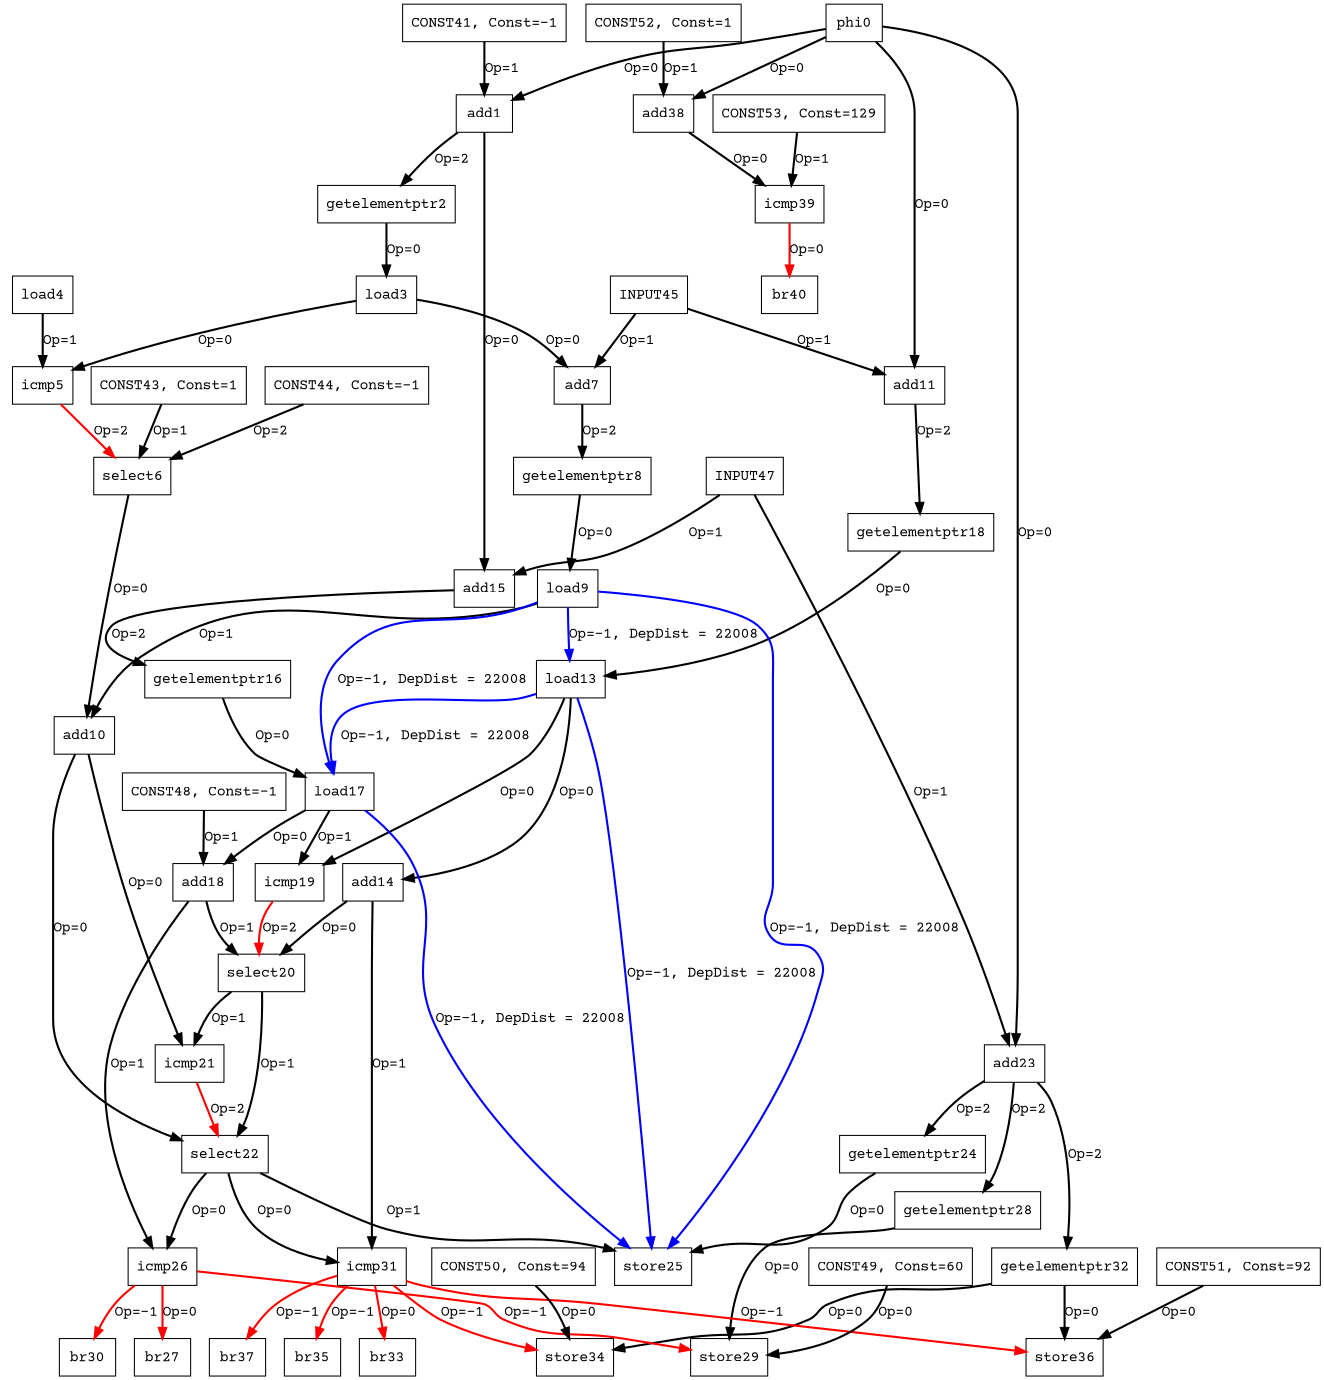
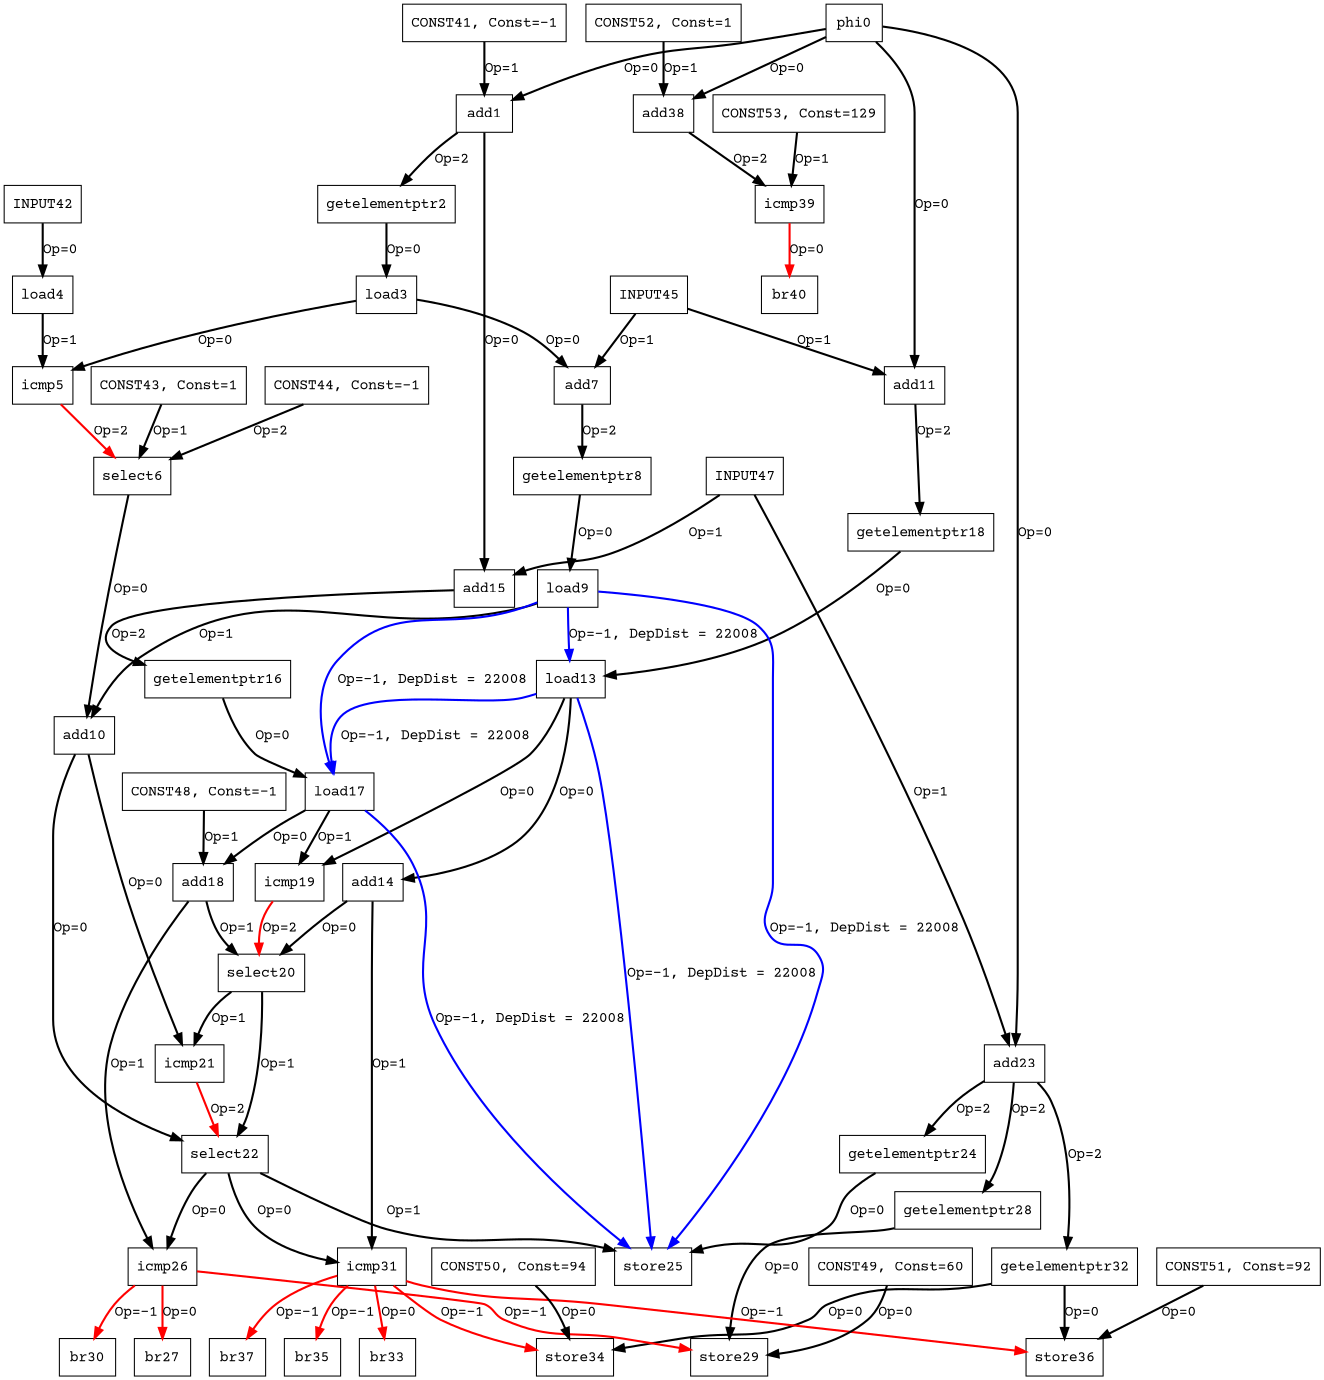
  digraph {
    fontname="Courier Prime"
    node [color=black fontname="Courier Prime" shape=box]
    edge [color=black fontname="Courier Prime" style=bold]
    n1 [label=phi0]
    n2 [label=add1]
    n3 [label=add11]
    n4 [label=add23]
    n5 [label=add38]
    n6 [label=getelementptr2]
    n7 [label=add15]
    n8 [label=getelementptr18]
    n9 [label=getelementptr24]
    n10 [label=getelementptr28]
    n11 [label=getelementptr32]
    n12 [label=icmp39]
    n13 [label=load3]
    n14 [label=add7]
    n15 [label=getelementptr8]
    n16 [label=getelementptr16]
    n17 [label=icmp5]
    n18 [label=select6]
    n19 [label=load4]
    n20 [label=add10]
    n21 [label=icmp21]
    n22 [label=select22]
    n23 [label=load9]
    n24 [label=load13]
    n25 [label=load17]
    n26 [label=store25]
    n27 [label=add14]
    n28 [label=icmp19]
    n29 [label=add18]
    n30 [label=icmp31]
    n31 [label=icmp26]
    n32 [label=select20]
    n33 [label=br33]
    n34 [label=store34]
    n35 [label=br35]
    n36 [label=store36]
    n37 [label=br37]
    n38 [label=br27]
    n39 [label=store29]
    n40 [label=br30]
    n41 [label=br40]
    n42 [label="CONST41, Const=-1"]
+   n43 [label=INPUT42]
    n44 [label="CONST43, Const=1"]
    n45 [label="CONST44, Const=-1"]
    n46 [label=INPUT45]
    n47 [label=INPUT47]
    n48 [label="CONST48, Const=-1"]
    n49 [label="CONST49, Const=60"]
    n50 [label="CONST50, Const=94"]
    n51 [label="CONST51, Const=92"]
    n52 [label="CONST52, Const=1"]
    n53 [label="CONST53, Const=129"]
    n1 -> n2 [label="Op=0"]
    n1 -> n3 [label="Op=0"]
    n1 -> n4 [label="Op=0"]
    n1 -> n5 [label="Op=0"]
    n2 -> n6 [label="Op=2"]
    n2 -> n7 [label="Op=0"]
    n3 -> n8 [label="Op=2"]
    n4 -> n9 [label="Op=2"]
    n4 -> n10 [label="Op=2"]
    n4 -> n11 [label="Op=2"]
-   n5 -> n12 [label="Op=0"]
+   n5 -> n12 [label="Op=2"]
    n6 -> n13 [label="Op=0"]
    n7 -> n16 [label="Op=2"]
    n8 -> n24 [label="Op=0"]
    n9 -> n26 [label="Op=0"]
    n10 -> n39 [label="Op=0"]
    n11 -> n34 [label="Op=0"]
    n11 -> n36 [label="Op=0"]
    n12 -> n41 [color=red label="Op=0"]
    n13 -> n14 [label="Op=0"]
    n13 -> n17 [label="Op=0"]
    n14 -> n15 [label="Op=2"]
    n15 -> n23 [label="Op=0"]
    n16 -> n25 [label="Op=0"]
    n17 -> n18 [color=red label="Op=2"]
    n18 -> n20 [label="Op=0"]
    n19 -> n17 [label="Op=1"]
    n20 -> n21 [label="Op=0"]
    n20 -> n22 [label="Op=0"]
    n21 -> n22 [color=red label="Op=2"]
    n22 -> n26 [label="Op=1"]
    n22 -> n30 [label="Op=0"]
    n22 -> n31 [label="Op=0"]
    n23 -> n20 [label="Op=1"]
    n23 -> n24 [color=blue label="Op=-1, DepDist = 22008"]
    n23 -> n25 [color=blue label="Op=-1, DepDist = 22008"]
    n23 -> n26 [color=blue label="Op=-1, DepDist = 22008"]
    n24 -> n25 [color=blue label="Op=-1, DepDist = 22008"]
    n24 -> n26 [color=blue label="Op=-1, DepDist = 22008"]
    n24 -> n27 [label="Op=0"]
    n24 -> n28 [label="Op=0"]
    n25 -> n26 [color=blue label="Op=-1, DepDist = 22008"]
    n25 -> n28 [label="Op=1"]
    n25 -> n29 [label="Op=0"]
    n27 -> n30 [label="Op=1"]
    n27 -> n32 [label="Op=0"]
    n28 -> n32 [color=red label="Op=2"]
    n29 -> n31 [label="Op=1"]
    n29 -> n32 [label="Op=1"]
    n30 -> n33 [color=red label="Op=0"]
    n30 -> n34 [color=red label="Op=-1"]
    n30 -> n35 [color=red label="Op=-1"]
    n30 -> n36 [color=red label="Op=-1"]
    n30 -> n37 [color=red label="Op=-1"]
    n31 -> n38 [color=red label="Op=0"]
    n31 -> n39 [color=red label="Op=-1"]
    n31 -> n40 [color=red label="Op=-1"]
    n32 -> n21 [label="Op=1"]
    n32 -> n22 [label="Op=1"]
    n42 -> n2 [label="Op=1"]
+   n43 -> n19 [label="Op=0"]
    n44 -> n18 [label="Op=1"]
    n45 -> n18 [label="Op=2"]
    n46 -> n3 [label="Op=1"]
    n46 -> n14 [label="Op=1"]
    n47 -> n4 [label="Op=1"]
    n47 -> n7 [label="Op=1"]
    n48 -> n29 [label="Op=1"]
    n49 -> n39 [label="Op=0"]
    n50 -> n34 [label="Op=0"]
    n51 -> n36 [label="Op=0"]
    n52 -> n5 [label="Op=1"]
    n53 -> n12 [label="Op=1"]
  }
